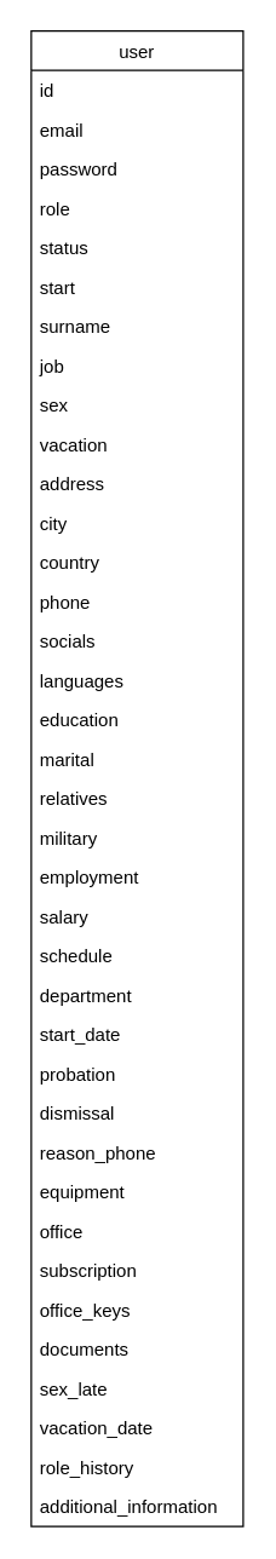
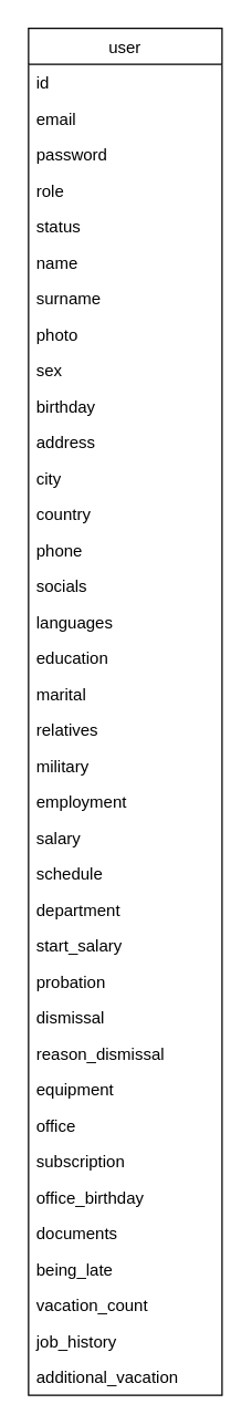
  <mxCell id="0" />
  <mxCell id="1" parent="0" />
  <mxCell id="2" value="user" style="swimlane;fontStyle=0;childLayout=stackLayout;horizontal=1;startSize=26;fillColor=none;horizontalStack=0;resizeParent=1;resizeParentMax=0;resizeLast=0;collapsible=1;marginBottom=0;" parent="1" vertex="1"><mxGeometry x="20" y="20" width="140" height="988" as="geometry" /></mxCell>
  <mxCell id="3" value="id" style="text;strokeColor=none;fillColor=none;align=left;verticalAlign=top;spacingLeft=4;spacingRight=4;overflow=hidden;rotatable=0;points=[[0,0.5],[1,0.5]];portConstraint=eastwest;" parent="2" vertex="1"><mxGeometry y="26" width="140" height="26" as="geometry" /></mxCell>
  <mxCell id="4" value="email" style="text;strokeColor=none;fillColor=none;align=left;verticalAlign=top;spacingLeft=4;spacingRight=4;overflow=hidden;rotatable=0;points=[[0,0.5],[1,0.5]];portConstraint=eastwest;" parent="2" vertex="1"><mxGeometry y="52" width="140" height="26" as="geometry" /></mxCell>
  <mxCell id="5" value="password" style="text;strokeColor=none;fillColor=none;align=left;verticalAlign=top;spacingLeft=4;spacingRight=4;overflow=hidden;rotatable=0;points=[[0,0.5],[1,0.5]];portConstraint=eastwest;" parent="2" vertex="1"><mxGeometry y="78" width="140" height="26" as="geometry" /></mxCell>
  <mxCell id="6" value="role" style="text;strokeColor=none;fillColor=none;align=left;verticalAlign=top;spacingLeft=4;spacingRight=4;overflow=hidden;rotatable=0;points=[[0,0.5],[1,0.5]];portConstraint=eastwest;" parent="2" vertex="1"><mxGeometry y="104" width="140" height="26" as="geometry" /></mxCell>
  <mxCell id="7" value="status" style="text;strokeColor=none;fillColor=none;align=left;verticalAlign=top;spacingLeft=4;spacingRight=4;overflow=hidden;rotatable=0;points=[[0,0.5],[1,0.5]];portConstraint=eastwest;" parent="2" vertex="1"><mxGeometry y="130" width="140" height="26" as="geometry" /></mxCell>
- <mxCell id="8" value="start" style="text;strokeColor=none;fillColor=none;align=left;verticalAlign=top;spacingLeft=4;spacingRight=4;overflow=hidden;rotatable=0;points=[[0,0.5],[1,0.5]];portConstraint=eastwest;" parent="2" vertex="1"><mxGeometry y="156" width="140" height="26" as="geometry" /></mxCell>
+ <mxCell id="8" value="name" style="text;strokeColor=none;fillColor=none;align=left;verticalAlign=top;spacingLeft=4;spacingRight=4;overflow=hidden;rotatable=0;points=[[0,0.5],[1,0.5]];portConstraint=eastwest;" parent="2" vertex="1"><mxGeometry y="156" width="140" height="26" as="geometry" /></mxCell>
  <mxCell id="9" value="surname" style="text;strokeColor=none;fillColor=none;align=left;verticalAlign=top;spacingLeft=4;spacingRight=4;overflow=hidden;rotatable=0;points=[[0,0.5],[1,0.5]];portConstraint=eastwest;" parent="2" vertex="1"><mxGeometry y="182" width="140" height="26" as="geometry" /></mxCell>
- <mxCell id="10" value="job" style="text;strokeColor=none;fillColor=none;align=left;verticalAlign=top;spacingLeft=4;spacingRight=4;overflow=hidden;rotatable=0;points=[[0,0.5],[1,0.5]];portConstraint=eastwest;" parent="2" vertex="1"><mxGeometry y="208" width="140" height="26" as="geometry" /></mxCell>
+ <mxCell id="10" value="photo" style="text;strokeColor=none;fillColor=none;align=left;verticalAlign=top;spacingLeft=4;spacingRight=4;overflow=hidden;rotatable=0;points=[[0,0.5],[1,0.5]];portConstraint=eastwest;" parent="2" vertex="1"><mxGeometry y="208" width="140" height="26" as="geometry" /></mxCell>
  <mxCell id="11" value="sex" style="text;strokeColor=none;fillColor=none;align=left;verticalAlign=top;spacingLeft=4;spacingRight=4;overflow=hidden;rotatable=0;points=[[0,0.5],[1,0.5]];portConstraint=eastwest;" parent="2" vertex="1"><mxGeometry y="234" width="140" height="26" as="geometry" /></mxCell>
- <mxCell id="12" value="vacation " style="text;strokeColor=none;fillColor=none;align=left;verticalAlign=top;spacingLeft=4;spacingRight=4;overflow=hidden;rotatable=0;points=[[0,0.5],[1,0.5]];portConstraint=eastwest;" parent="2" vertex="1"><mxGeometry y="260" width="140" height="26" as="geometry" /></mxCell>
+ <mxCell id="12" value="birthday " style="text;strokeColor=none;fillColor=none;align=left;verticalAlign=top;spacingLeft=4;spacingRight=4;overflow=hidden;rotatable=0;points=[[0,0.5],[1,0.5]];portConstraint=eastwest;" parent="2" vertex="1"><mxGeometry y="260" width="140" height="26" as="geometry" /></mxCell>
  <mxCell id="13" value="address" style="text;strokeColor=none;fillColor=none;align=left;verticalAlign=top;spacingLeft=4;spacingRight=4;overflow=hidden;rotatable=0;points=[[0,0.5],[1,0.5]];portConstraint=eastwest;" parent="2" vertex="1"><mxGeometry y="286" width="140" height="26" as="geometry" /></mxCell>
  <mxCell id="14" value="city" style="text;strokeColor=none;fillColor=none;align=left;verticalAlign=top;spacingLeft=4;spacingRight=4;overflow=hidden;rotatable=0;points=[[0,0.5],[1,0.5]];portConstraint=eastwest;" parent="2" vertex="1"><mxGeometry y="312" width="140" height="26" as="geometry" /></mxCell>
  <mxCell id="15" value="country" style="text;strokeColor=none;fillColor=none;align=left;verticalAlign=top;spacingLeft=4;spacingRight=4;overflow=hidden;rotatable=0;points=[[0,0.5],[1,0.5]];portConstraint=eastwest;" parent="2" vertex="1"><mxGeometry y="338" width="140" height="26" as="geometry" /></mxCell>
  <mxCell id="16" value="phone" style="text;strokeColor=none;fillColor=none;align=left;verticalAlign=top;spacingLeft=4;spacingRight=4;overflow=hidden;rotatable=0;points=[[0,0.5],[1,0.5]];portConstraint=eastwest;" parent="2" vertex="1"><mxGeometry y="364" width="140" height="26" as="geometry" /></mxCell>
  <mxCell id="17" value="socials" style="text;strokeColor=none;fillColor=none;align=left;verticalAlign=top;spacingLeft=4;spacingRight=4;overflow=hidden;rotatable=0;points=[[0,0.5],[1,0.5]];portConstraint=eastwest;" parent="2" vertex="1"><mxGeometry y="390" width="140" height="26" as="geometry" /></mxCell>
  <mxCell id="18" value="languages" style="text;strokeColor=none;fillColor=none;align=left;verticalAlign=top;spacingLeft=4;spacingRight=4;overflow=hidden;rotatable=0;points=[[0,0.5],[1,0.5]];portConstraint=eastwest;" parent="2" vertex="1"><mxGeometry y="416" width="140" height="26" as="geometry" /></mxCell>
  <mxCell id="19" value="education" style="text;strokeColor=none;fillColor=none;align=left;verticalAlign=top;spacingLeft=4;spacingRight=4;overflow=hidden;rotatable=0;points=[[0,0.5],[1,0.5]];portConstraint=eastwest;" parent="2" vertex="1"><mxGeometry y="442" width="140" height="26" as="geometry" /></mxCell>
  <mxCell id="20" value="marital" style="text;strokeColor=none;fillColor=none;align=left;verticalAlign=top;spacingLeft=4;spacingRight=4;overflow=hidden;rotatable=0;points=[[0,0.5],[1,0.5]];portConstraint=eastwest;" parent="2" vertex="1"><mxGeometry y="468" width="140" height="26" as="geometry" /></mxCell>
  <mxCell id="21" value="relatives" style="text;strokeColor=none;fillColor=none;align=left;verticalAlign=top;spacingLeft=4;spacingRight=4;overflow=hidden;rotatable=0;points=[[0,0.5],[1,0.5]];portConstraint=eastwest;" parent="2" vertex="1"><mxGeometry y="494" width="140" height="26" as="geometry" /></mxCell>
  <mxCell id="22" value="military" style="text;strokeColor=none;fillColor=none;align=left;verticalAlign=top;spacingLeft=4;spacingRight=4;overflow=hidden;rotatable=0;points=[[0,0.5],[1,0.5]];portConstraint=eastwest;" parent="2" vertex="1"><mxGeometry y="520" width="140" height="26" as="geometry" /></mxCell>
  <mxCell id="23" value="employment" style="text;strokeColor=none;fillColor=none;align=left;verticalAlign=top;spacingLeft=4;spacingRight=4;overflow=hidden;rotatable=0;points=[[0,0.5],[1,0.5]];portConstraint=eastwest;" parent="2" vertex="1"><mxGeometry y="546" width="140" height="26" as="geometry" /></mxCell>
  <mxCell id="24" value="salary" style="text;strokeColor=none;fillColor=none;align=left;verticalAlign=top;spacingLeft=4;spacingRight=4;overflow=hidden;rotatable=0;points=[[0,0.5],[1,0.5]];portConstraint=eastwest;" parent="2" vertex="1"><mxGeometry y="572" width="140" height="26" as="geometry" /></mxCell>
  <mxCell id="25" value="schedule" style="text;strokeColor=none;fillColor=none;align=left;verticalAlign=top;spacingLeft=4;spacingRight=4;overflow=hidden;rotatable=0;points=[[0,0.5],[1,0.5]];portConstraint=eastwest;" parent="2" vertex="1"><mxGeometry y="598" width="140" height="26" as="geometry" /></mxCell>
  <mxCell id="26" value="department" style="text;strokeColor=none;fillColor=none;align=left;verticalAlign=top;spacingLeft=4;spacingRight=4;overflow=hidden;rotatable=0;points=[[0,0.5],[1,0.5]];portConstraint=eastwest;" parent="2" vertex="1"><mxGeometry y="624" width="140" height="26" as="geometry" /></mxCell>
- <mxCell id="27" value="start_date" style="text;strokeColor=none;fillColor=none;align=left;verticalAlign=top;spacingLeft=4;spacingRight=4;overflow=hidden;rotatable=0;points=[[0,0.5],[1,0.5]];portConstraint=eastwest;" parent="2" vertex="1"><mxGeometry y="650" width="140" height="26" as="geometry" /></mxCell>
+ <mxCell id="27" value="start_salary" style="text;strokeColor=none;fillColor=none;align=left;verticalAlign=top;spacingLeft=4;spacingRight=4;overflow=hidden;rotatable=0;points=[[0,0.5],[1,0.5]];portConstraint=eastwest;" parent="2" vertex="1"><mxGeometry y="650" width="140" height="26" as="geometry" /></mxCell>
  <mxCell id="28" value="probation" style="text;strokeColor=none;fillColor=none;align=left;verticalAlign=top;spacingLeft=4;spacingRight=4;overflow=hidden;rotatable=0;points=[[0,0.5],[1,0.5]];portConstraint=eastwest;" parent="2" vertex="1"><mxGeometry y="676" width="140" height="26" as="geometry" /></mxCell>
  <mxCell id="29" value="dismissal" style="text;strokeColor=none;fillColor=none;align=left;verticalAlign=top;spacingLeft=4;spacingRight=4;overflow=hidden;rotatable=0;points=[[0,0.5],[1,0.5]];portConstraint=eastwest;" parent="2" vertex="1"><mxGeometry y="702" width="140" height="26" as="geometry" /></mxCell>
- <mxCell id="30" value="reason_phone" style="text;strokeColor=none;fillColor=none;align=left;verticalAlign=top;spacingLeft=4;spacingRight=4;overflow=hidden;rotatable=0;points=[[0,0.5],[1,0.5]];portConstraint=eastwest;" parent="2" vertex="1"><mxGeometry y="728" width="140" height="26" as="geometry" /></mxCell>
+ <mxCell id="30" value="reason_dismissal" style="text;strokeColor=none;fillColor=none;align=left;verticalAlign=top;spacingLeft=4;spacingRight=4;overflow=hidden;rotatable=0;points=[[0,0.5],[1,0.5]];portConstraint=eastwest;" parent="2" vertex="1"><mxGeometry y="728" width="140" height="26" as="geometry" /></mxCell>
  <mxCell id="31" value="equipment" style="text;strokeColor=none;fillColor=none;align=left;verticalAlign=top;spacingLeft=4;spacingRight=4;overflow=hidden;rotatable=0;points=[[0,0.5],[1,0.5]];portConstraint=eastwest;" parent="2" vertex="1"><mxGeometry y="754" width="140" height="26" as="geometry" /></mxCell>
  <mxCell id="32" value="office" style="text;strokeColor=none;fillColor=none;align=left;verticalAlign=top;spacingLeft=4;spacingRight=4;overflow=hidden;rotatable=0;points=[[0,0.5],[1,0.5]];portConstraint=eastwest;" parent="2" vertex="1"><mxGeometry y="780" width="140" height="26" as="geometry" /></mxCell>
  <mxCell id="33" value="subscription" style="text;strokeColor=none;fillColor=none;align=left;verticalAlign=top;spacingLeft=4;spacingRight=4;overflow=hidden;rotatable=0;points=[[0,0.5],[1,0.5]];portConstraint=eastwest;" parent="2" vertex="1"><mxGeometry y="806" width="140" height="26" as="geometry" /></mxCell>
- <mxCell id="34" value="office_keys" style="text;strokeColor=none;fillColor=none;align=left;verticalAlign=top;spacingLeft=4;spacingRight=4;overflow=hidden;rotatable=0;points=[[0,0.5],[1,0.5]];portConstraint=eastwest;" parent="2" vertex="1"><mxGeometry y="832" width="140" height="26" as="geometry" /></mxCell>
+ <mxCell id="34" value="office_birthday" style="text;strokeColor=none;fillColor=none;align=left;verticalAlign=top;spacingLeft=4;spacingRight=4;overflow=hidden;rotatable=0;points=[[0,0.5],[1,0.5]];portConstraint=eastwest;" parent="2" vertex="1"><mxGeometry y="832" width="140" height="26" as="geometry" /></mxCell>
  <mxCell id="35" value="documents" style="text;strokeColor=none;fillColor=none;align=left;verticalAlign=top;spacingLeft=4;spacingRight=4;overflow=hidden;rotatable=0;points=[[0,0.5],[1,0.5]];portConstraint=eastwest;" parent="2" vertex="1"><mxGeometry y="858" width="140" height="26" as="geometry" /></mxCell>
- <mxCell id="36" value="sex_late" style="text;strokeColor=none;fillColor=none;align=left;verticalAlign=top;spacingLeft=4;spacingRight=4;overflow=hidden;rotatable=0;points=[[0,0.5],[1,0.5]];portConstraint=eastwest;" parent="2" vertex="1"><mxGeometry y="884" width="140" height="26" as="geometry" /></mxCell>
- <mxCell id="37" value="vacation_date" style="text;strokeColor=none;fillColor=none;align=left;verticalAlign=top;spacingLeft=4;spacingRight=4;overflow=hidden;rotatable=0;points=[[0,0.5],[1,0.5]];portConstraint=eastwest;" parent="2" vertex="1"><mxGeometry y="910" width="140" height="26" as="geometry" /></mxCell>
- <mxCell id="38" value="role_history" style="text;strokeColor=none;fillColor=none;align=left;verticalAlign=top;spacingLeft=4;spacingRight=4;overflow=hidden;rotatable=0;points=[[0,0.5],[1,0.5]];portConstraint=eastwest;" parent="2" vertex="1"><mxGeometry y="936" width="140" height="26" as="geometry" /></mxCell>
- <mxCell id="39" value="additional_information" style="text;strokeColor=none;fillColor=none;align=left;verticalAlign=top;spacingLeft=4;spacingRight=4;overflow=hidden;rotatable=0;points=[[0,0.5],[1,0.5]];portConstraint=eastwest;" parent="2" vertex="1"><mxGeometry y="962" width="140" height="26" as="geometry" /></mxCell>
+ <mxCell id="36" value="being_late" style="text;strokeColor=none;fillColor=none;align=left;verticalAlign=top;spacingLeft=4;spacingRight=4;overflow=hidden;rotatable=0;points=[[0,0.5],[1,0.5]];portConstraint=eastwest;" parent="2" vertex="1"><mxGeometry y="884" width="140" height="26" as="geometry" /></mxCell>
+ <mxCell id="37" value="vacation_count" style="text;strokeColor=none;fillColor=none;align=left;verticalAlign=top;spacingLeft=4;spacingRight=4;overflow=hidden;rotatable=0;points=[[0,0.5],[1,0.5]];portConstraint=eastwest;" parent="2" vertex="1"><mxGeometry y="910" width="140" height="26" as="geometry" /></mxCell>
+ <mxCell id="38" value="job_history" style="text;strokeColor=none;fillColor=none;align=left;verticalAlign=top;spacingLeft=4;spacingRight=4;overflow=hidden;rotatable=0;points=[[0,0.5],[1,0.5]];portConstraint=eastwest;" parent="2" vertex="1"><mxGeometry y="936" width="140" height="26" as="geometry" /></mxCell>
+ <mxCell id="39" value="additional_vacation" style="text;strokeColor=none;fillColor=none;align=left;verticalAlign=top;spacingLeft=4;spacingRight=4;overflow=hidden;rotatable=0;points=[[0,0.5],[1,0.5]];portConstraint=eastwest;" parent="2" vertex="1"><mxGeometry y="962" width="140" height="26" as="geometry" /></mxCell>
